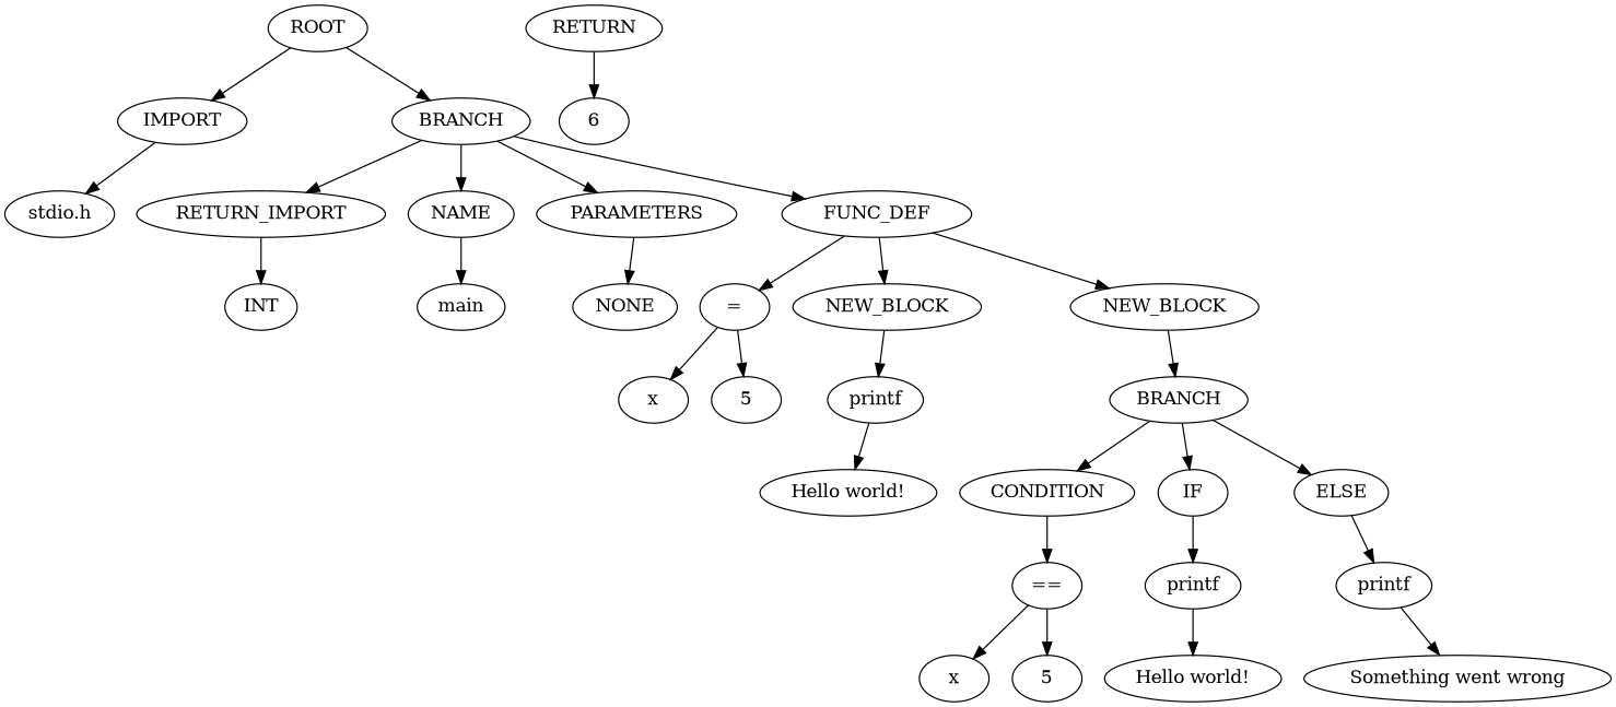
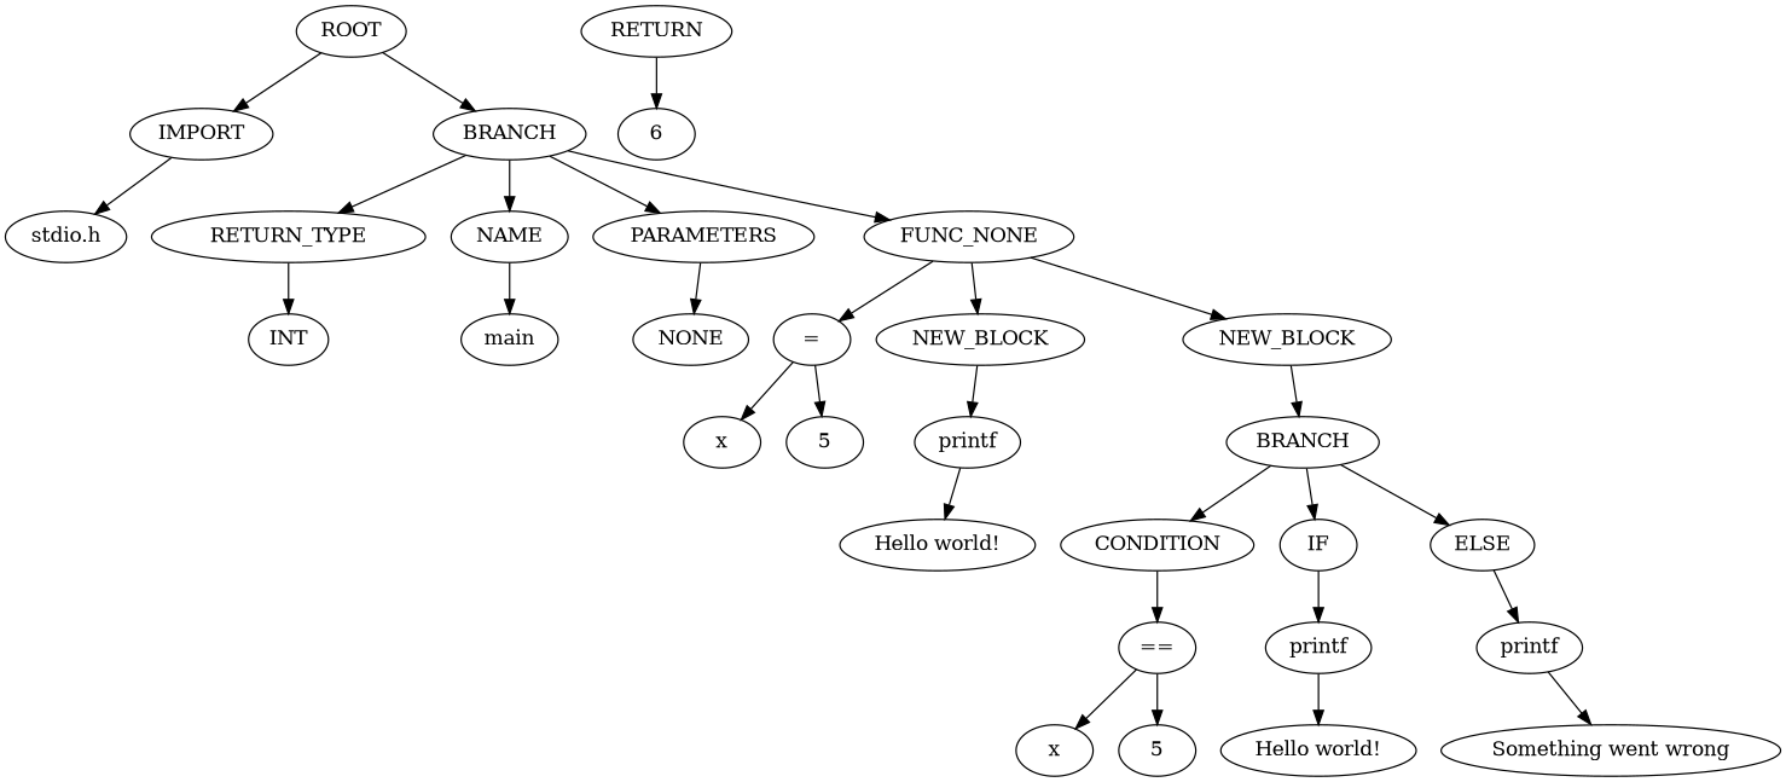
  strict digraph {
    n1 [label=IMPORT]
    n2 [label="stdio.h"]
    n3 [label=BRANCH]
-   n4 [label=RETURN_IMPORT]
+   n4 [label=RETURN_TYPE]
    n5 [label=NAME]
    n6 [label=PARAMETERS]
-   n7 [label=FUNC_DEF]
+   n7 [label=FUNC_NONE]
    n8 [label=INT]
    n9 [label=main]
    n10 [label=NONE]
    n11 [label="="]
    n12 [label=NEW_BLOCK]
    n13 [label=NEW_BLOCK]
    ROOT
    n15 [label=x]
    n16 [label=5]
    n17 [label=printf]
    n18 [label=BRANCH]
    n19 [label=RETURN]
    n20 [label=6]
    n21 [label="Hello world!\n"]
    n22 [label=CONDITION]
    n23 [label=IF]
    n24 [label=ELSE]
    n25 [label="=="]
    n26 [label=printf]
    n27 [label=printf]
    n28 [label=x]
    n29 [label=5]
    n30 [label="Hello world!\n"]
    n31 [label="Something went wrong"]
    n1 -> n2
    n3 -> n4
    n3 -> n5
    n3 -> n6
    n3 -> n7
    n4 -> n8
    n5 -> n9
    n6 -> n10
    n7 -> n11
    n7 -> n12
    n7 -> n13
    n11 -> n15
    n11 -> n16
    n12 -> n17
    n13 -> n18
    ROOT -> n1
    ROOT -> n3
    n17 -> n21
    n18 -> n22
    n18 -> n23
    n18 -> n24
    n19 -> n20
    n22 -> n25
    n23 -> n26
    n24 -> n27
    n25 -> n28
    n25 -> n29
    n26 -> n30
    n27 -> n31
  }
